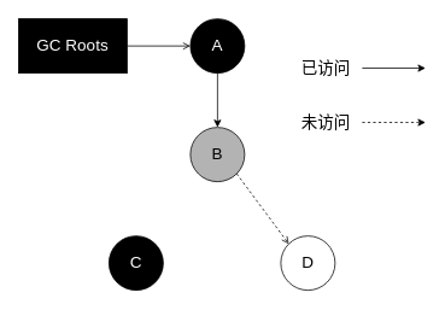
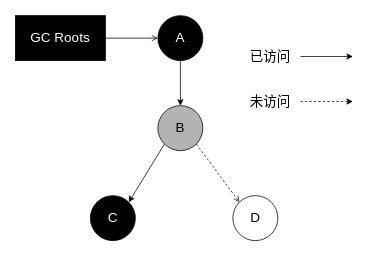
  <mxCell id="0" />
  <mxCell id="1" parent="0" />
  <mxCell id="2" style="edgeStyle=orthogonalEdgeStyle;rounded=0;orthogonalLoop=1;jettySize=auto;html=1;exitX=1;exitY=0.5;exitDx=0;exitDy=0;entryX=0;entryY=0.5;entryDx=0;entryDy=0;endArrow=open;" edge="1" parent="1" source="3" target="5"><mxGeometry relative="1" as="geometry"><mxPoint x="250" y="50" as="targetPoint" /></mxGeometry></mxCell>
  <mxCell id="3" value="&lt;font color=&quot;#ffffff&quot; style=&quot;font-size: 18px;&quot;&gt;GC Roots&lt;/font&gt;" style="rounded=0;whiteSpace=wrap;html=1;fillColor=#000000;" vertex="1" parent="1"><mxGeometry x="20" y="20" width="120" height="60" as="geometry" /></mxCell>
  <mxCell id="4" style="edgeStyle=orthogonalEdgeStyle;rounded=0;orthogonalLoop=1;jettySize=auto;html=1;exitX=0.5;exitY=1;exitDx=0;exitDy=0;entryX=0.5;entryY=0;entryDx=0;entryDy=0;" edge="1" parent="1" source="5" target="8"><mxGeometry relative="1" as="geometry" /></mxCell>
  <mxCell id="5" value="&lt;font style=&quot;font-size: 18px;&quot; color=&quot;#ffffff&quot;&gt;A&lt;/font&gt;" style="ellipse;whiteSpace=wrap;html=1;aspect=fixed;fillColor=#000000;" vertex="1" parent="1"><mxGeometry x="210" y="20" width="60" height="60" as="geometry" /></mxCell>
+ <mxCell id="6" style="rounded=0;orthogonalLoop=1;jettySize=auto;html=1;exitX=0;exitY=1;exitDx=0;exitDy=0;entryX=1;entryY=0;entryDx=0;entryDy=0;" edge="1" parent="1" source="8" target="9"><mxGeometry relative="1" as="geometry" /></mxCell>
  <mxCell id="7" style="edgeStyle=none;rounded=0;orthogonalLoop=1;jettySize=auto;html=1;exitX=1;exitY=1;exitDx=0;exitDy=0;entryX=0;entryY=0;entryDx=0;entryDy=0;dashed=1;endArrow=open;" edge="1" parent="1" source="8" target="10"><mxGeometry relative="1" as="geometry" /></mxCell>
  <mxCell id="8" value="&lt;font style=&quot;font-size: 18px;&quot;&gt;B&lt;/font&gt;" style="ellipse;whiteSpace=wrap;html=1;aspect=fixed;fillColor=#B3B3B3;" vertex="1" parent="1"><mxGeometry x="210" y="140" width="60" height="60" as="geometry" /></mxCell>
  <mxCell id="9" value="&lt;font style=&quot;font-size: 18px;&quot; color=&quot;#ffffff&quot;&gt;C&lt;/font&gt;" style="ellipse;whiteSpace=wrap;html=1;aspect=fixed;fillColor=#000000;" vertex="1" parent="1"><mxGeometry x="120" y="260" width="60" height="60" as="geometry" /></mxCell>
  <mxCell id="10" value="&lt;font style=&quot;font-size: 18px;&quot;&gt;D&lt;/font&gt;" style="ellipse;whiteSpace=wrap;html=1;aspect=fixed;fillColor=#FFFFFF;" vertex="1" parent="1"><mxGeometry x="310" y="260" width="60" height="60" as="geometry" /></mxCell>
  <mxCell id="11" value="" style="endArrow=classic;html=1;rounded=0;" edge="1" parent="1"><mxGeometry width="50" height="50" relative="1" as="geometry"><mxPoint x="400" y="74.5" as="sourcePoint" /><mxPoint x="470" y="74.5" as="targetPoint" /></mxGeometry></mxCell>
  <mxCell id="12" value="&lt;span style=&quot;font-size: 18px;&quot;&gt;已访问&lt;/span&gt;" style="text;html=1;align=center;verticalAlign=middle;whiteSpace=wrap;rounded=0;" vertex="1" parent="1"><mxGeometry x="330" y="60" width="60" height="30" as="geometry" /></mxCell>
  <mxCell id="13" value="&lt;span style=&quot;font-size: 18px;&quot;&gt;未访问&lt;/span&gt;" style="text;html=1;align=center;verticalAlign=middle;whiteSpace=wrap;rounded=0;" vertex="1" parent="1"><mxGeometry x="330" y="120" width="60" height="30" as="geometry" /></mxCell>
  <mxCell id="14" value="" style="endArrow=classic;html=1;rounded=0;dashed=1;" edge="1" parent="1"><mxGeometry width="50" height="50" relative="1" as="geometry"><mxPoint x="400" y="134.5" as="sourcePoint" /><mxPoint x="470" y="134.5" as="targetPoint" /></mxGeometry></mxCell>
